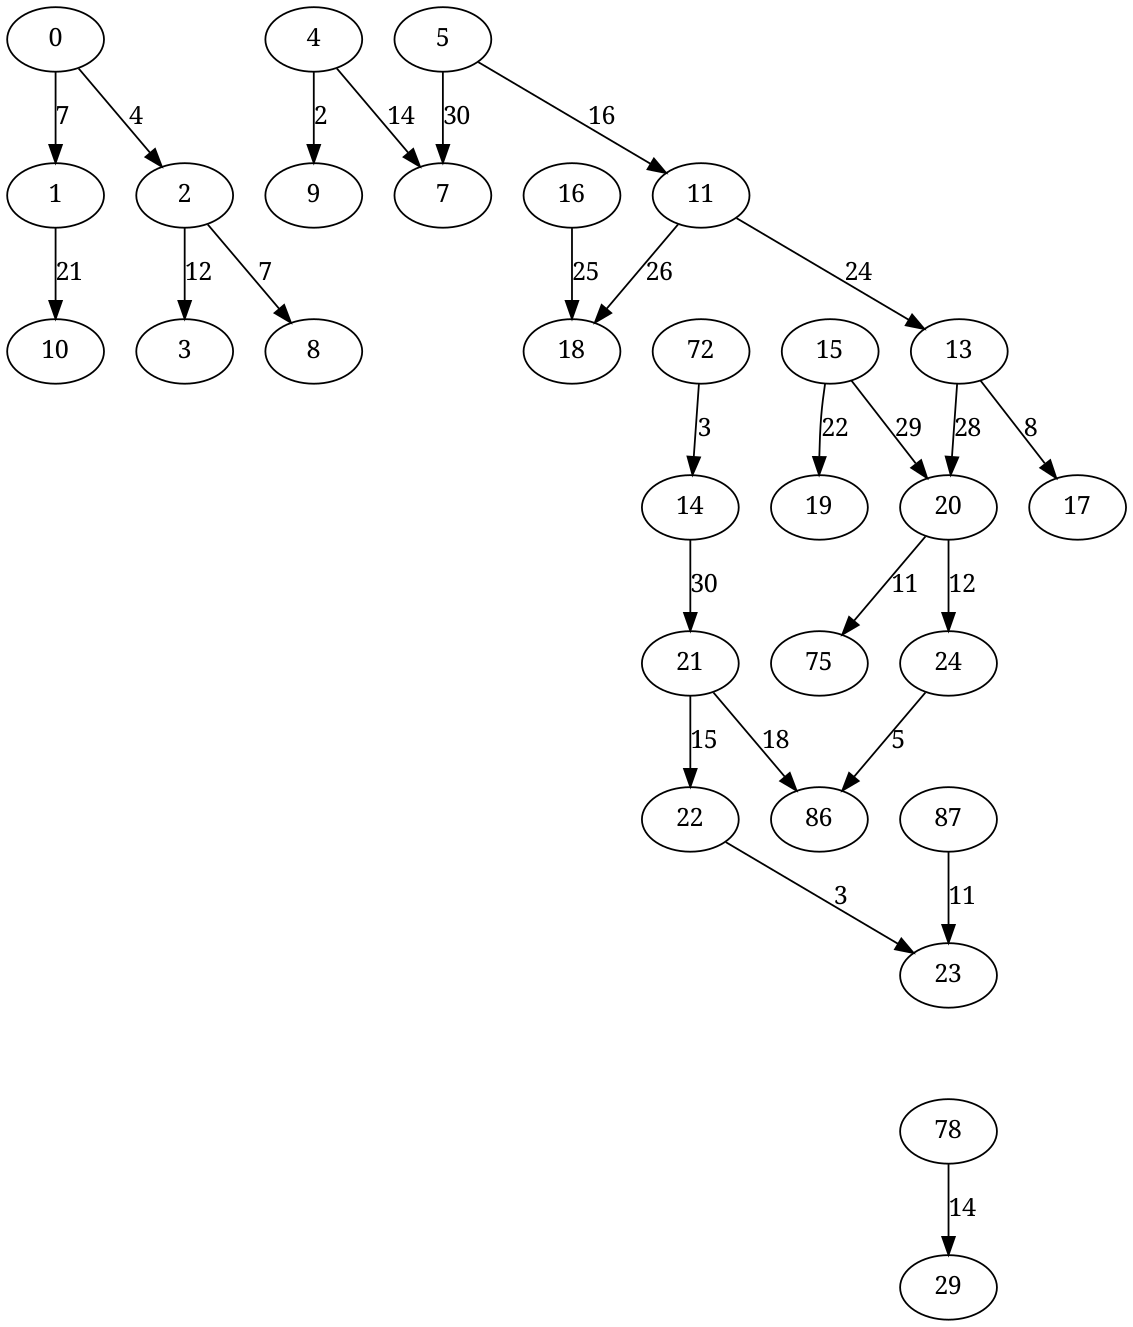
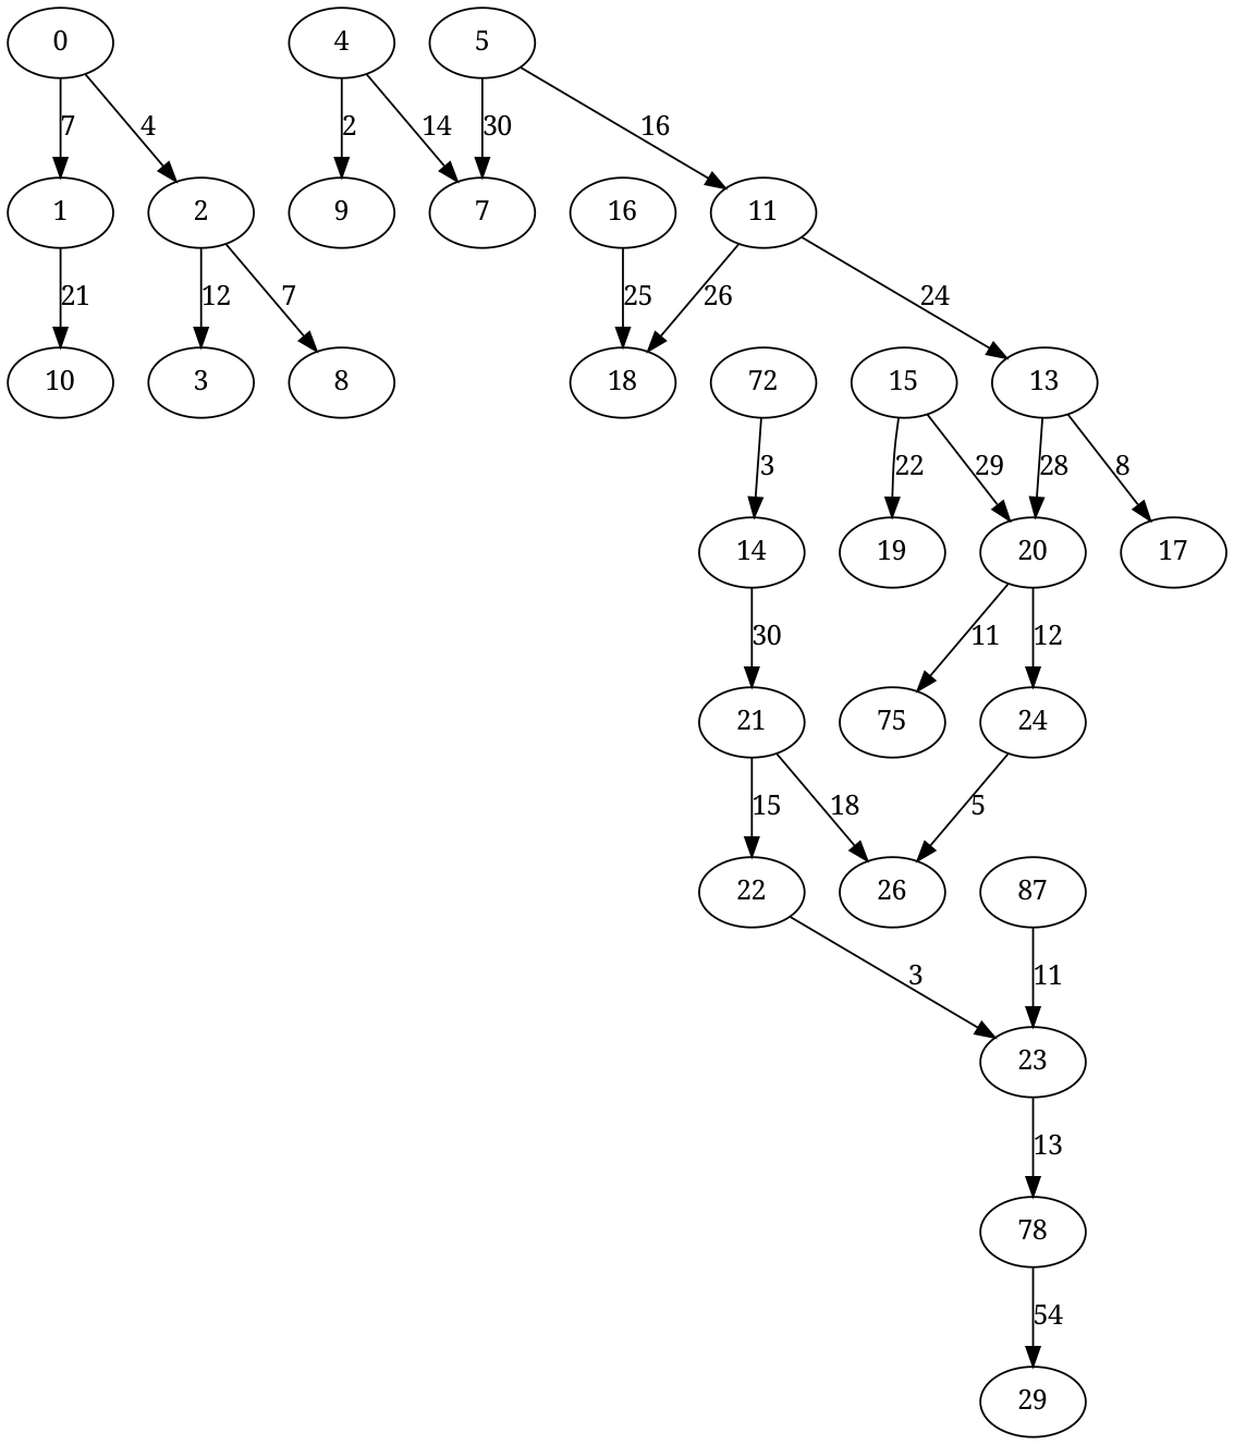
  digraph {
    fontname="Noto Serif"
    node [fontname="Noto Serif"]
    edge [fontname="Noto Serif" weight=7]
    0
    1
    2
    10
    3
    8
    4
    7
    9
    5
    11
    13
    18
    17
    20
    n16 [label=72]
    14
    21
    24
    n20 [label=75]
    22
-   26 [label=86]
+   26
    15
    19
    16
    23
    n27 [label=78]
    29
    n29 [label=87]
    0 -> 1 [label=7]
    0 -> 2 [label=4 weight=4]
    1 -> 10 [label=21 weight=21]
    2 -> 3 [label=12 weight=12]
    2 -> 8 [label=7]
    4 -> 7 [label=14 weight=14]
    4 -> 9 [label=2 weight=2]
    5 -> 7 [label=30 weight=30]
    5 -> 11 [label=16 weight=16]
    11 -> 13 [label=24 weight=24]
    11 -> 18 [label=26 weight=26]
    13 -> 17 [label=8 weight=8]
    13 -> 20 [label=28 weight=28]
    20 -> 24 [label=12 weight=12]
    20 -> n20 [label=11 weight=11]
    n16 -> 14 [label=3 weight=3]
    14 -> 21 [label=30 weight=30]
    21 -> 22 [label=15 weight=15]
    21 -> 26 [label=18 weight=18]
    24 -> 26 [label=5 weight=5]
    22 -> 23 [label=3 weight=3]
    15 -> 20 [label=29 weight=29]
    15 -> 19 [label=22 weight=22]
    16 -> 18 [label=25 weight=25]
-   n27 -> 29 [label=14 weight=14]
+   23 -> n27 [label=13 weight=13]
+   n27 -> 29 [label=54 weight=14]
    n29 -> 23 [label=11 weight=11]
  }
